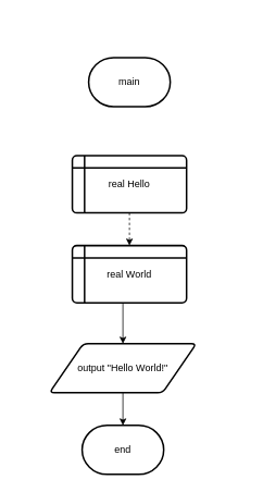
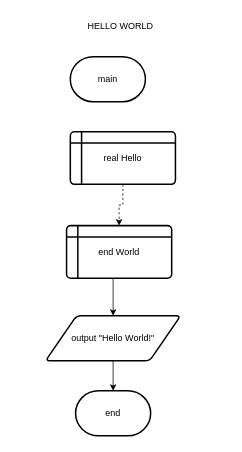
  <mxCell id="0" />
  <mxCell id="1" parent="0" />
- <mxCell id="2" value="main" style="strokeWidth=2;html=1;shape=mxgraph.flowchart.terminator;whiteSpace=wrap;" parent="1" vertex="1"><mxGeometry x="108" y="70" width="100" height="60" as="geometry" /></mxCell>
+ <mxCell id="2" value="main" style="strokeWidth=2;html=1;shape=mxgraph.flowchart.terminator;whiteSpace=wrap;" parent="1" vertex="1"><mxGeometry x="93" y="75" width="100" height="60" as="geometry" /></mxCell>
  <mxCell id="3" value="" style="edgeStyle=orthogonalEdgeStyle;rounded=0;orthogonalLoop=1;jettySize=auto;html=1;dashed=1;" edge="1" parent="1" source="4" target="10"><mxGeometry relative="1" as="geometry" /></mxCell>
- <mxCell id="4" value="real Hello" style="shape=internalStorage;whiteSpace=wrap;html=1;dx=15;dy=15;rounded=1;arcSize=8;strokeWidth=2;" parent="1" vertex="1"><mxGeometry x="88" y="190" width="140" height="70" as="geometry" /></mxCell>
+ <mxCell id="4" value="real Hello" style="shape=internalStorage;whiteSpace=wrap;html=1;dx=15;dy=15;rounded=1;arcSize=8;strokeWidth=2;" parent="1" vertex="1"><mxGeometry x="93" y="175" width="140" height="70" as="geometry" /></mxCell>
+ <mxCell id="5" value="HELLO WORLD" style="text;html=1;strokeColor=none;fillColor=none;align=center;verticalAlign=middle;whiteSpace=wrap;rounded=0;" parent="1" vertex="1"><mxGeometry x="20" y="20" width="280" height="30" as="geometry" /></mxCell>
  <mxCell id="6" value="" style="endArrow=classic;html=1;rounded=0;entryX=0.5;entryY=0;entryDx=0;entryDy=0;" parent="1" target="8" edge="1"><mxGeometry width="50" height="50" relative="1" as="geometry"><mxPoint x="150" y="320" as="sourcePoint" /><mxPoint x="153" y="430" as="targetPoint" /></mxGeometry></mxCell>
  <mxCell id="7" value="" style="edgeStyle=orthogonalEdgeStyle;rounded=0;orthogonalLoop=1;jettySize=auto;html=1;" parent="1" source="8" target="9" edge="1"><mxGeometry relative="1" as="geometry" /></mxCell>
  <mxCell id="8" value="output &quot;Hello World!&quot;" style="shape=parallelogram;html=1;strokeWidth=2;perimeter=parallelogramPerimeter;whiteSpace=wrap;rounded=1;arcSize=12;size=0.23;" parent="1" vertex="1"><mxGeometry x="60" y="420" width="180" height="60" as="geometry" /></mxCell>
  <mxCell id="9" value="end" style="strokeWidth=2;html=1;shape=mxgraph.flowchart.terminator;whiteSpace=wrap;" parent="1" vertex="1"><mxGeometry x="100" y="520" width="100" height="60" as="geometry" /></mxCell>
- <mxCell id="10" value="real World" style="shape=internalStorage;whiteSpace=wrap;html=1;dx=15;dy=15;rounded=1;arcSize=8;strokeWidth=2;" vertex="1" parent="1"><mxGeometry x="88" y="300" width="140" height="70" as="geometry" /></mxCell>
+ <mxCell id="10" value="end World" style="shape=internalStorage;whiteSpace=wrap;html=1;dx=15;dy=15;rounded=1;arcSize=8;strokeWidth=2;" vertex="1" parent="1"><mxGeometry x="88" y="300" width="140" height="70" as="geometry" /></mxCell>
